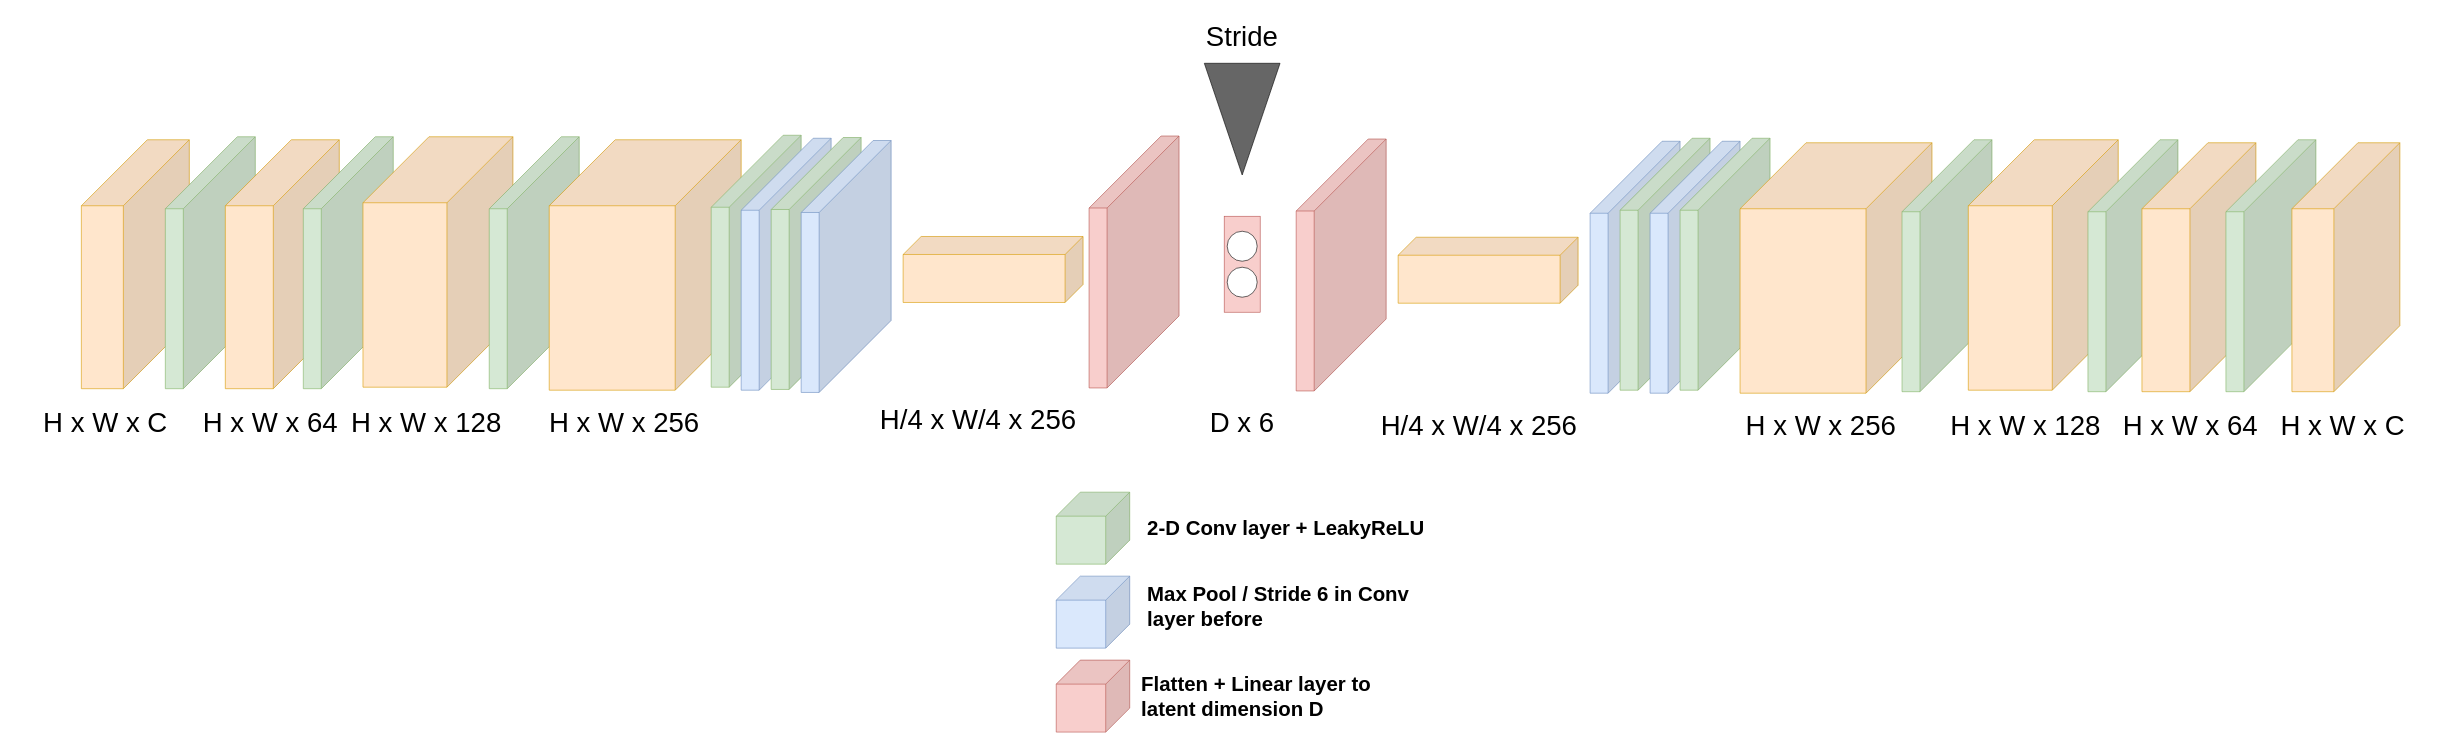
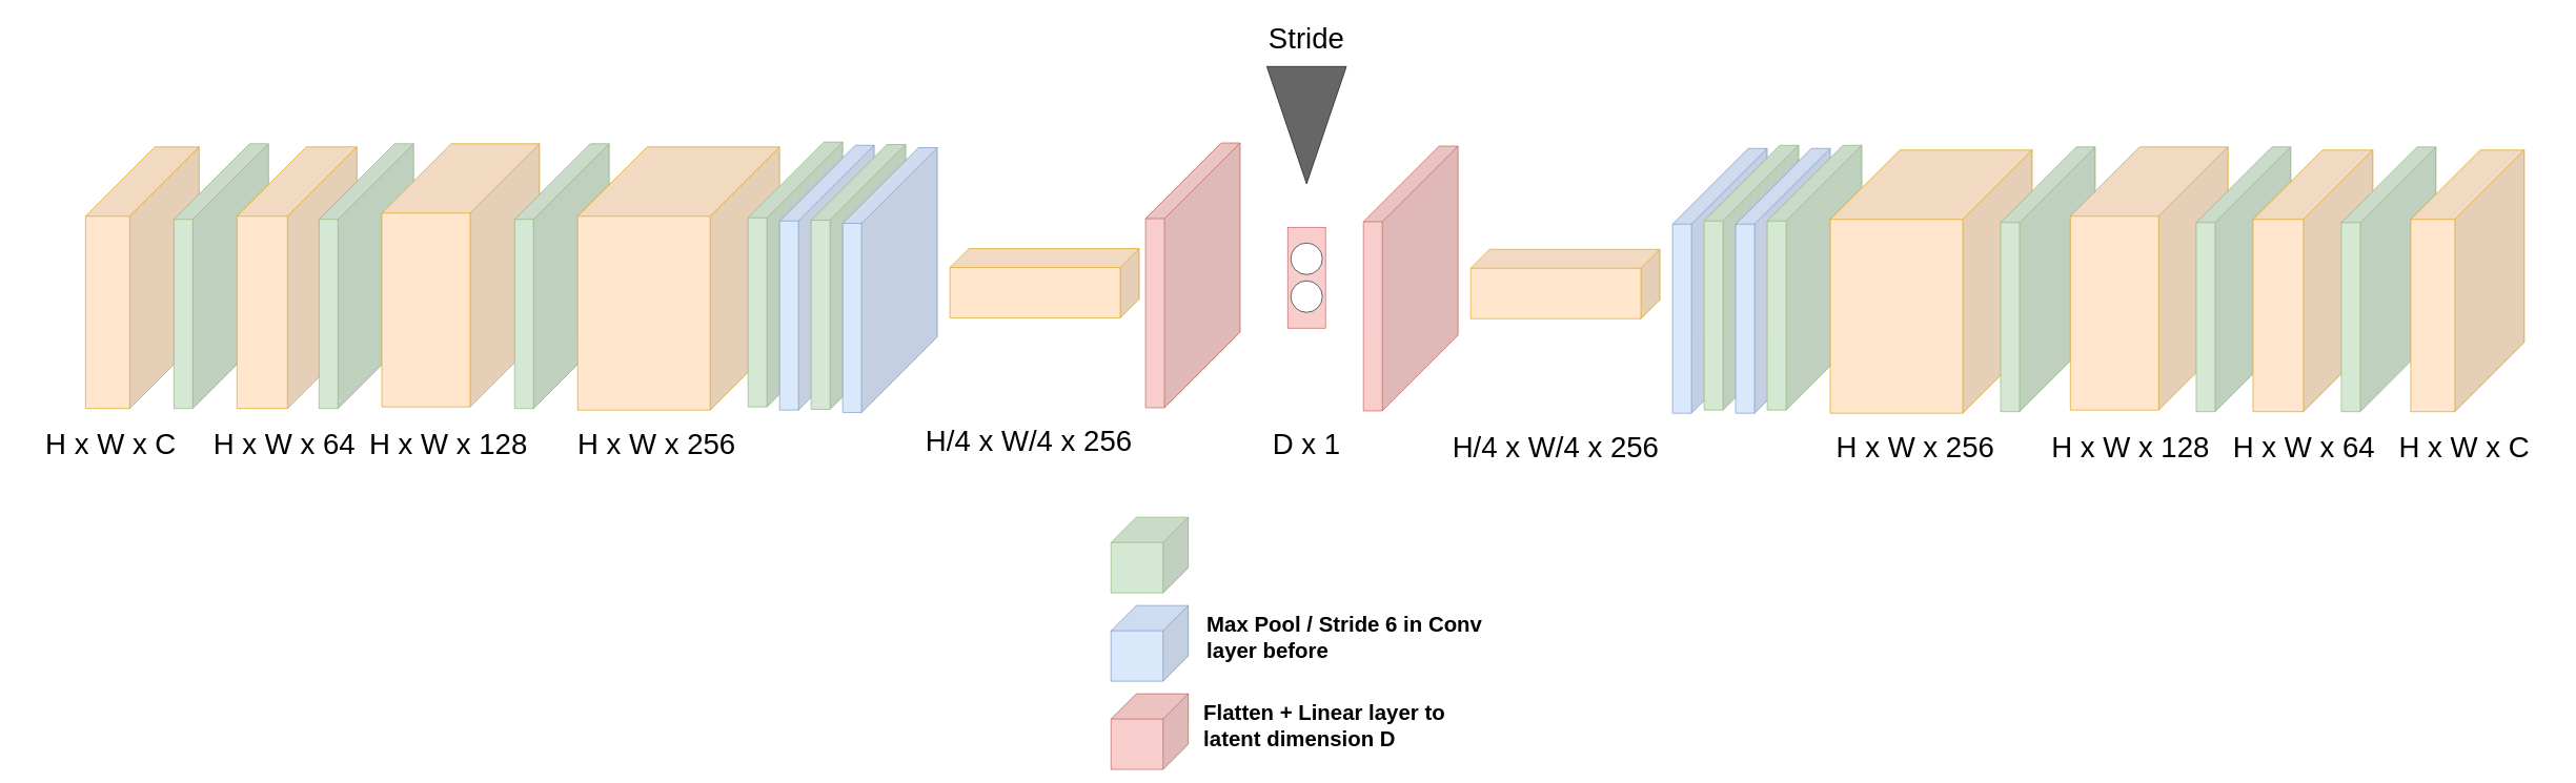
  <mxCell id="0" />
  <mxCell id="1" parent="0" />
  <mxCell id="2" value="" style="group" parent="1" vertex="1" connectable="0"><mxGeometry x="1760" y="950" width="699" height="120.0" as="geometry" /></mxCell>
  <mxCell id="3" value="Max Pool / Stride 6 in Conv layer before " style="text;html=1;strokeColor=none;fillColor=none;align=left;verticalAlign=middle;whiteSpace=wrap;rounded=0;fontStyle=1;fontSize=34;" parent="2" vertex="1"><mxGeometry x="150" y="1.137e-13" width="469" height="120" as="geometry" /></mxCell>
  <mxCell id="4" value="" style="group" parent="2" vertex="1" connectable="0"><mxGeometry y="-130" width="619" height="120.0" as="geometry" /></mxCell>
  <mxCell id="5" value="" style="shape=cube;whiteSpace=wrap;html=1;boundedLbl=1;backgroundOutline=1;darkOpacity=0.05;darkOpacity2=0.1;size=40;direction=east;flipH=1;fillColor=#d5e8d4;strokeColor=#82b366;" parent="4" vertex="1"><mxGeometry width="122.5" height="120" as="geometry" /></mxCell>
- <mxCell id="6" value="2-D Conv layer + LeakyReLU" style="text;html=1;strokeColor=none;fillColor=none;align=left;verticalAlign=middle;whiteSpace=wrap;rounded=0;fontStyle=1;fontSize=34;" parent="4" vertex="1"><mxGeometry x="150" y="1.137e-13" width="469" height="120" as="geometry" /></mxCell>
  <mxCell id="7" value="" style="shape=cube;whiteSpace=wrap;html=1;boundedLbl=1;backgroundOutline=1;darkOpacity=0.05;darkOpacity2=0.1;size=40;direction=east;flipH=1;fillColor=#dae8fc;strokeColor=#6c8ebf;" parent="1" vertex="1"><mxGeometry x="1760" y="960" width="122.5" height="120" as="geometry" /></mxCell>
  <mxCell id="8" value="" style="group" parent="1" vertex="1" connectable="0"><mxGeometry x="1935" y="20" width="269.99" height="271.25" as="geometry" /></mxCell>
  <mxCell id="9" value="" style="triangle;whiteSpace=wrap;html=1;fontSize=34;rotation=90;fillColor=#666666;fillStyle=auto;gradientColor=none;" parent="8" vertex="1"><mxGeometry x="41.87" y="115" width="186.25" height="126.25" as="geometry" /></mxCell>
  <mxCell id="10" value="Stride" style="text;html=1;strokeColor=none;fillColor=none;align=center;verticalAlign=middle;whiteSpace=wrap;rounded=0;fontSize=46;" parent="8" vertex="1"><mxGeometry width="269.99" height="80" as="geometry" /></mxCell>
  <mxCell id="11" value="" style="group" vertex="1" connectable="0" parent="1"><mxGeometry x="2040" y="360" width="60" height="160" as="geometry" /></mxCell>
  <mxCell id="12" value="" style="rounded=0;whiteSpace=wrap;html=1;rotation=-90;fillColor=#f8cecc;strokeColor=#b85450;" vertex="1" parent="11"><mxGeometry x="-50" y="50" width="160" height="60" as="geometry" /></mxCell>
  <mxCell id="13" value="" style="ellipse;whiteSpace=wrap;html=1;aspect=fixed;" vertex="1" parent="11"><mxGeometry x="5" y="25" width="50" height="50" as="geometry" /></mxCell>
  <mxCell id="14" value="" style="ellipse;whiteSpace=wrap;html=1;aspect=fixed;" vertex="1" parent="11"><mxGeometry x="5" y="85" width="50" height="50" as="geometry" /></mxCell>
- <mxCell id="15" value="D x 6" style="text;html=1;strokeColor=none;fillColor=none;align=center;verticalAlign=middle;whiteSpace=wrap;rounded=0;fontSize=46;" vertex="1" parent="1"><mxGeometry x="1905" y="655" width="330" height="100" as="geometry" /></mxCell>
+ <mxCell id="15" value="D x 1" style="text;html=1;strokeColor=none;fillColor=none;align=center;verticalAlign=middle;whiteSpace=wrap;rounded=0;fontSize=46;" vertex="1" parent="1"><mxGeometry x="1905" y="655" width="330" height="100" as="geometry" /></mxCell>
  <mxCell id="16" value="" style="shape=cube;whiteSpace=wrap;html=1;boundedLbl=1;backgroundOutline=1;darkOpacity=0.05;darkOpacity2=0.1;size=40;direction=east;flipH=1;fillColor=#f8cecc;strokeColor=#b85450;" vertex="1" parent="1"><mxGeometry x="1760" y="1100" width="122.5" height="120" as="geometry" /></mxCell>
- <mxCell id="17" value="Flatten + Linear layer to latent dimension D" style="text;html=1;strokeColor=none;fillColor=none;align=left;verticalAlign=middle;whiteSpace=wrap;rounded=0;fontStyle=1;fontSize=34;" vertex="1" parent="1"><mxGeometry x="1900" y="1100" width="469" height="120" as="geometry" /></mxCell>
+ <mxCell id="17" value="Flatten + Linear layer to latent dimension D" style="text;html=1;strokeColor=none;fillColor=none;align=left;verticalAlign=middle;whiteSpace=wrap;rounded=0;fontStyle=1;fontSize=34;" vertex="1" parent="1"><mxGeometry x="1905" y="1090" width="469" height="120" as="geometry" /></mxCell>
  <mxCell id="18" value="" style="group" vertex="1" connectable="0" parent="1"><mxGeometry x="2160" y="230" width="1899.5" height="530" as="geometry" /></mxCell>
  <mxCell id="19" value="H x W x C" style="text;html=1;strokeColor=none;fillColor=none;align=center;verticalAlign=middle;whiteSpace=wrap;rounded=0;fontSize=46;" vertex="1" parent="18"><mxGeometry x="1590" y="430" width="309.5" height="100" as="geometry" /></mxCell>
  <mxCell id="20" value="H x W x 64" style="text;html=1;strokeColor=none;fillColor=none;align=center;verticalAlign=middle;whiteSpace=wrap;rounded=0;fontSize=46;" vertex="1" parent="18"><mxGeometry x="1335.75" y="430" width="309.5" height="100" as="geometry" /></mxCell>
  <mxCell id="21" value="H x W x 128" style="text;html=1;strokeColor=none;fillColor=none;align=center;verticalAlign=middle;whiteSpace=wrap;rounded=0;fontSize=46;" vertex="1" parent="18"><mxGeometry x="1061" y="430" width="309.5" height="100" as="geometry" /></mxCell>
  <mxCell id="22" value="H x W x 256" style="text;html=1;strokeColor=none;fillColor=none;align=center;verticalAlign=middle;whiteSpace=wrap;rounded=0;fontSize=46;" vertex="1" parent="18"><mxGeometry x="720" y="430" width="309.5" height="100" as="geometry" /></mxCell>
  <mxCell id="23" value="" style="shape=cube;whiteSpace=wrap;html=1;boundedLbl=1;backgroundOutline=1;darkOpacity=0.05;darkOpacity2=0.1;flipV=0;flipH=1;fillColor=#dae8fc;strokeColor=#6c8ebf;size=120;" vertex="1" parent="18"><mxGeometry x="490" y="5" width="150" height="420" as="geometry" /></mxCell>
  <mxCell id="24" value="" style="shape=cube;whiteSpace=wrap;html=1;boundedLbl=1;backgroundOutline=1;darkOpacity=0.05;darkOpacity2=0.1;size=30;direction=east;flipH=1;fillColor=#ffe6cc;strokeColor=#d79b00;" vertex="1" parent="18"><mxGeometry x="170" y="165" width="300" height="110" as="geometry" /></mxCell>
  <mxCell id="25" value="H/4 x W/4 x 256" style="text;html=1;strokeColor=none;fillColor=none;align=center;verticalAlign=middle;whiteSpace=wrap;rounded=0;fontSize=46;" vertex="1" parent="18"><mxGeometry x="140" y="430" width="330" height="100" as="geometry" /></mxCell>
  <mxCell id="26" value="" style="shape=cube;whiteSpace=wrap;html=1;boundedLbl=1;backgroundOutline=1;darkOpacity=0.05;darkOpacity2=0.1;flipV=0;flipH=1;fillColor=#f8cecc;strokeColor=#b85450;size=120;" vertex="1" parent="18"><mxGeometry y="1.25" width="150" height="420" as="geometry" /></mxCell>
  <mxCell id="27" value="" style="shape=cube;whiteSpace=wrap;html=1;boundedLbl=1;backgroundOutline=1;darkOpacity=0.05;darkOpacity2=0.1;flipV=0;flipH=1;fillColor=#d5e8d4;strokeColor=#82b366;size=120;" vertex="1" parent="18"><mxGeometry x="540" width="150" height="420" as="geometry" /></mxCell>
  <mxCell id="28" value="" style="shape=cube;whiteSpace=wrap;html=1;boundedLbl=1;backgroundOutline=1;darkOpacity=0.05;darkOpacity2=0.1;flipV=0;flipH=1;fillColor=#dae8fc;strokeColor=#6c8ebf;size=120;" vertex="1" parent="18"><mxGeometry x="590" y="5" width="150" height="420" as="geometry" /></mxCell>
  <mxCell id="29" value="" style="shape=cube;whiteSpace=wrap;html=1;boundedLbl=1;backgroundOutline=1;darkOpacity=0.05;darkOpacity2=0.1;flipV=0;flipH=1;fillColor=#d5e8d4;strokeColor=#82b366;size=120;" vertex="1" parent="18"><mxGeometry x="640" width="150" height="420" as="geometry" /></mxCell>
  <mxCell id="30" value="" style="shape=cube;whiteSpace=wrap;html=1;boundedLbl=1;backgroundOutline=1;darkOpacity=0.05;darkOpacity2=0.1;size=110;direction=east;flipH=1;fillColor=#ffe6cc;strokeColor=#d79b00;" vertex="1" parent="18"><mxGeometry x="740" y="7.5" width="320" height="417.5" as="geometry" /></mxCell>
  <mxCell id="31" value="" style="shape=cube;whiteSpace=wrap;html=1;boundedLbl=1;backgroundOutline=1;darkOpacity=0.05;darkOpacity2=0.1;flipV=0;flipH=1;fillColor=#d5e8d4;strokeColor=#82b366;size=120;" vertex="1" parent="18"><mxGeometry x="1010" y="2.5" width="150" height="420" as="geometry" /></mxCell>
  <mxCell id="32" value="" style="shape=cube;whiteSpace=wrap;html=1;boundedLbl=1;backgroundOutline=1;darkOpacity=0.05;darkOpacity2=0.1;size=110;direction=east;flipH=1;fillColor=#ffe6cc;strokeColor=#d79b00;" vertex="1" parent="18"><mxGeometry x="1120.5" y="2.5" width="250" height="417.5" as="geometry" /></mxCell>
  <mxCell id="33" value="" style="shape=cube;whiteSpace=wrap;html=1;boundedLbl=1;backgroundOutline=1;darkOpacity=0.05;darkOpacity2=0.1;flipV=0;flipH=1;fillColor=#d5e8d4;strokeColor=#82b366;size=120;" vertex="1" parent="18"><mxGeometry x="1320" y="2.5" width="150" height="420" as="geometry" /></mxCell>
  <mxCell id="34" value="" style="shape=cube;whiteSpace=wrap;html=1;boundedLbl=1;backgroundOutline=1;darkOpacity=0.05;darkOpacity2=0.1;size=110;direction=east;flipH=1;fillColor=#ffe6cc;strokeColor=#d79b00;" vertex="1" parent="18"><mxGeometry x="1410" y="7.5" width="190" height="415" as="geometry" /></mxCell>
  <mxCell id="35" value="" style="shape=cube;whiteSpace=wrap;html=1;boundedLbl=1;backgroundOutline=1;darkOpacity=0.05;darkOpacity2=0.1;flipV=0;flipH=1;fillColor=#d5e8d4;strokeColor=#82b366;size=120;" vertex="1" parent="18"><mxGeometry x="1550" y="2.5" width="150" height="420" as="geometry" /></mxCell>
  <mxCell id="36" value="" style="shape=cube;whiteSpace=wrap;html=1;boundedLbl=1;backgroundOutline=1;darkOpacity=0.05;darkOpacity2=0.1;size=110;direction=east;flipH=1;fillColor=#ffe6cc;strokeColor=#d79b00;" vertex="1" parent="18"><mxGeometry x="1660" y="7.5" width="180" height="415" as="geometry" /></mxCell>
  <mxCell id="37" value="" style="group" vertex="1" connectable="0" parent="1"><mxGeometry x="20" y="225" width="1944.75" height="530" as="geometry" /></mxCell>
  <mxCell id="38" value="" style="shape=cube;whiteSpace=wrap;html=1;boundedLbl=1;backgroundOutline=1;darkOpacity=0.05;darkOpacity2=0.1;size=110;direction=east;flipH=1;fillColor=#ffe6cc;strokeColor=#d79b00;" parent="37" vertex="1"><mxGeometry x="114.75" y="7.5" width="180" height="415" as="geometry" /></mxCell>
  <mxCell id="39" value="H x W x C" style="text;html=1;strokeColor=none;fillColor=none;align=center;verticalAlign=middle;whiteSpace=wrap;rounded=0;fontSize=46;" parent="37" vertex="1"><mxGeometry y="430" width="309.5" height="100" as="geometry" /></mxCell>
  <mxCell id="40" value="" style="shape=cube;whiteSpace=wrap;html=1;boundedLbl=1;backgroundOutline=1;darkOpacity=0.05;darkOpacity2=0.1;flipV=0;flipH=1;fillColor=#d5e8d4;strokeColor=#82b366;size=120;" parent="37" vertex="1"><mxGeometry x="254.75" y="2.5" width="150" height="420" as="geometry" /></mxCell>
  <mxCell id="41" value="" style="shape=cube;whiteSpace=wrap;html=1;boundedLbl=1;backgroundOutline=1;darkOpacity=0.05;darkOpacity2=0.1;size=110;direction=east;flipH=1;fillColor=#ffe6cc;strokeColor=#d79b00;" vertex="1" parent="37"><mxGeometry x="354.75" y="7.5" width="190" height="415" as="geometry" /></mxCell>
  <mxCell id="42" value="H x W x 64" style="text;html=1;strokeColor=none;fillColor=none;align=center;verticalAlign=middle;whiteSpace=wrap;rounded=0;fontSize=46;" vertex="1" parent="37"><mxGeometry x="274.75" y="430" width="309.5" height="100" as="geometry" /></mxCell>
  <mxCell id="43" value="" style="shape=cube;whiteSpace=wrap;html=1;boundedLbl=1;backgroundOutline=1;darkOpacity=0.05;darkOpacity2=0.1;flipV=0;flipH=1;fillColor=#d5e8d4;strokeColor=#82b366;size=120;" vertex="1" parent="37"><mxGeometry x="484.75" y="2.5" width="150" height="420" as="geometry" /></mxCell>
  <mxCell id="44" value="" style="shape=cube;whiteSpace=wrap;html=1;boundedLbl=1;backgroundOutline=1;darkOpacity=0.05;darkOpacity2=0.1;size=110;direction=east;flipH=1;fillColor=#ffe6cc;strokeColor=#d79b00;" vertex="1" parent="37"><mxGeometry x="584.25" y="2.5" width="250" height="417.5" as="geometry" /></mxCell>
  <mxCell id="45" value="H x W x 128" style="text;html=1;strokeColor=none;fillColor=none;align=center;verticalAlign=middle;whiteSpace=wrap;rounded=0;fontSize=46;" vertex="1" parent="37"><mxGeometry x="534.75" y="430" width="309.5" height="100" as="geometry" /></mxCell>
  <mxCell id="46" value="" style="shape=cube;whiteSpace=wrap;html=1;boundedLbl=1;backgroundOutline=1;darkOpacity=0.05;darkOpacity2=0.1;flipV=0;flipH=1;fillColor=#d5e8d4;strokeColor=#82b366;size=120;" vertex="1" parent="37"><mxGeometry x="794.75" y="2.5" width="150" height="420" as="geometry" /></mxCell>
  <mxCell id="47" value="" style="shape=cube;whiteSpace=wrap;html=1;boundedLbl=1;backgroundOutline=1;darkOpacity=0.05;darkOpacity2=0.1;size=110;direction=east;flipH=1;fillColor=#ffe6cc;strokeColor=#d79b00;" vertex="1" parent="37"><mxGeometry x="894.75" y="7.5" width="320" height="417.5" as="geometry" /></mxCell>
  <mxCell id="48" value="H x W x 256" style="text;html=1;strokeColor=none;fillColor=none;align=center;verticalAlign=middle;whiteSpace=wrap;rounded=0;fontSize=46;" vertex="1" parent="37"><mxGeometry x="864.75" y="430" width="309.5" height="100" as="geometry" /></mxCell>
  <mxCell id="49" value="" style="shape=cube;whiteSpace=wrap;html=1;boundedLbl=1;backgroundOutline=1;darkOpacity=0.05;darkOpacity2=0.1;flipV=0;flipH=1;fillColor=#d5e8d4;strokeColor=#82b366;size=120;" vertex="1" parent="37"><mxGeometry x="1164.75" width="150" height="420" as="geometry" /></mxCell>
  <mxCell id="50" value="" style="shape=cube;whiteSpace=wrap;html=1;boundedLbl=1;backgroundOutline=1;darkOpacity=0.05;darkOpacity2=0.1;flipV=0;flipH=1;fillColor=#dae8fc;strokeColor=#6c8ebf;size=120;" vertex="1" parent="37"><mxGeometry x="1214.75" y="5" width="150" height="420" as="geometry" /></mxCell>
  <mxCell id="51" value="" style="shape=cube;whiteSpace=wrap;html=1;boundedLbl=1;backgroundOutline=1;darkOpacity=0.05;darkOpacity2=0.1;flipV=0;flipH=1;fillColor=#d5e8d4;strokeColor=#82b366;size=120;" vertex="1" parent="37"><mxGeometry x="1264.75" y="3.75" width="150" height="420" as="geometry" /></mxCell>
  <mxCell id="52" value="" style="shape=cube;whiteSpace=wrap;html=1;boundedLbl=1;backgroundOutline=1;darkOpacity=0.05;darkOpacity2=0.1;flipV=0;flipH=1;fillColor=#dae8fc;strokeColor=#6c8ebf;size=120;" vertex="1" parent="37"><mxGeometry x="1314.75" y="8.75" width="150" height="420" as="geometry" /></mxCell>
  <mxCell id="53" value="" style="shape=cube;whiteSpace=wrap;html=1;boundedLbl=1;backgroundOutline=1;darkOpacity=0.05;darkOpacity2=0.1;size=30;direction=east;flipH=1;fillColor=#ffe6cc;strokeColor=#d79b00;" vertex="1" parent="37"><mxGeometry x="1484.75" y="168.75" width="300" height="110" as="geometry" /></mxCell>
  <mxCell id="54" value="H/4 x W/4 x 256" style="text;html=1;strokeColor=none;fillColor=none;align=center;verticalAlign=middle;whiteSpace=wrap;rounded=0;fontSize=46;" vertex="1" parent="37"><mxGeometry x="1444.75" y="425" width="330" height="100" as="geometry" /></mxCell>
  <mxCell id="55" value="" style="shape=cube;whiteSpace=wrap;html=1;boundedLbl=1;backgroundOutline=1;darkOpacity=0.05;darkOpacity2=0.1;flipV=0;flipH=1;fillColor=#f8cecc;strokeColor=#b85450;size=120;" vertex="1" parent="37"><mxGeometry x="1794.75" y="1.25" width="150" height="420" as="geometry" /></mxCell>
